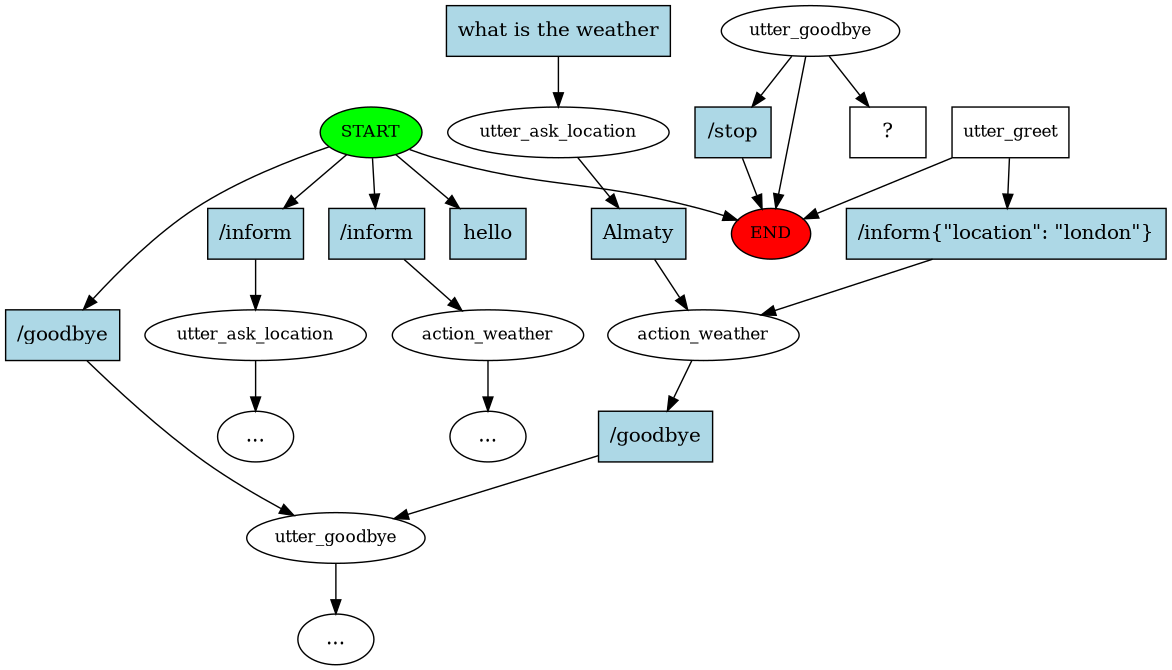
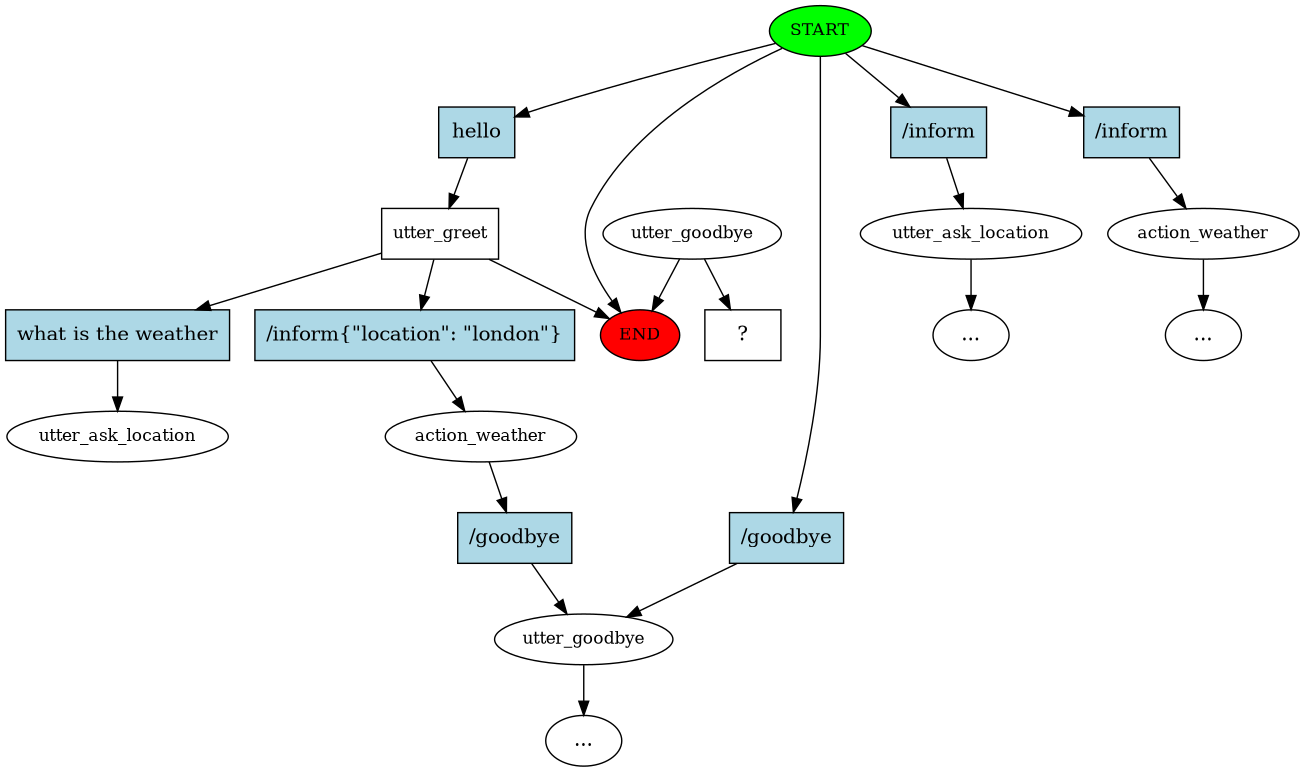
  digraph {
    n1 [fillcolor=green fontsize=12 label=START style=filled]
    n2 [fillcolor=red fontsize=12 label=END style=filled]
    n3 [fillcolor=lightblue label=hello shape=rect style=filled]
    n4 [fillcolor=lightblue label="/goodbye" shape=rect style=filled]
    n5 [fillcolor=lightblue label="/inform" shape=rect style=filled]
    n6 [fillcolor=lightblue label="/inform" shape=rect style=filled]
    n7 [fontsize=12 label=utter_greet shape=box]
    n8 [fontsize=12 label=utter_goodbye]
    n9 [fontsize=12 label=utter_ask_location]
    n10 [fontsize=12 label=action_weather]
    n11 [fillcolor=lightblue label="what\ is\ the\ weather" shape=rect style=filled]
    n12 [fillcolor=lightblue label="/inform\{\"location\":\ \"london\"\}" shape=rect style=filled]
    n13 [fontsize=12 label=utter_ask_location]
    n14 [fontsize=12 label=action_weather]
    n15 [label="..."]
    n16 [label="..."]
    n17 [label="..."]
-   n18 [fillcolor=lightblue label=Almaty shape=rect style=filled]
    n19 [fillcolor=lightblue label="/goodbye" shape=rect style=filled]
    n20 [fontsize=12 label=utter_goodbye]
    n21 [label="  ?  " shape=rect]
-   n22 [fillcolor=lightblue label="/stop" shape=rect style=filled]
    n1 -> n2
    n1 -> n3
    n1 -> n4
    n1 -> n5
    n1 -> n6
+   n3 -> n7
    n4 -> n8
    n5 -> n9
    n6 -> n10
    n7 -> n2
+   n7 -> n11
    n7 -> n12
    n8 -> n15
    n9 -> n16
    n10 -> n17
    n11 -> n13
    n12 -> n14
-   n13 -> n18
    n14 -> n19
-   n18 -> n14
    n19 -> n8
    n20 -> n2
    n20 -> n21
-   n20 -> n22
-   n22 -> n2
  }
